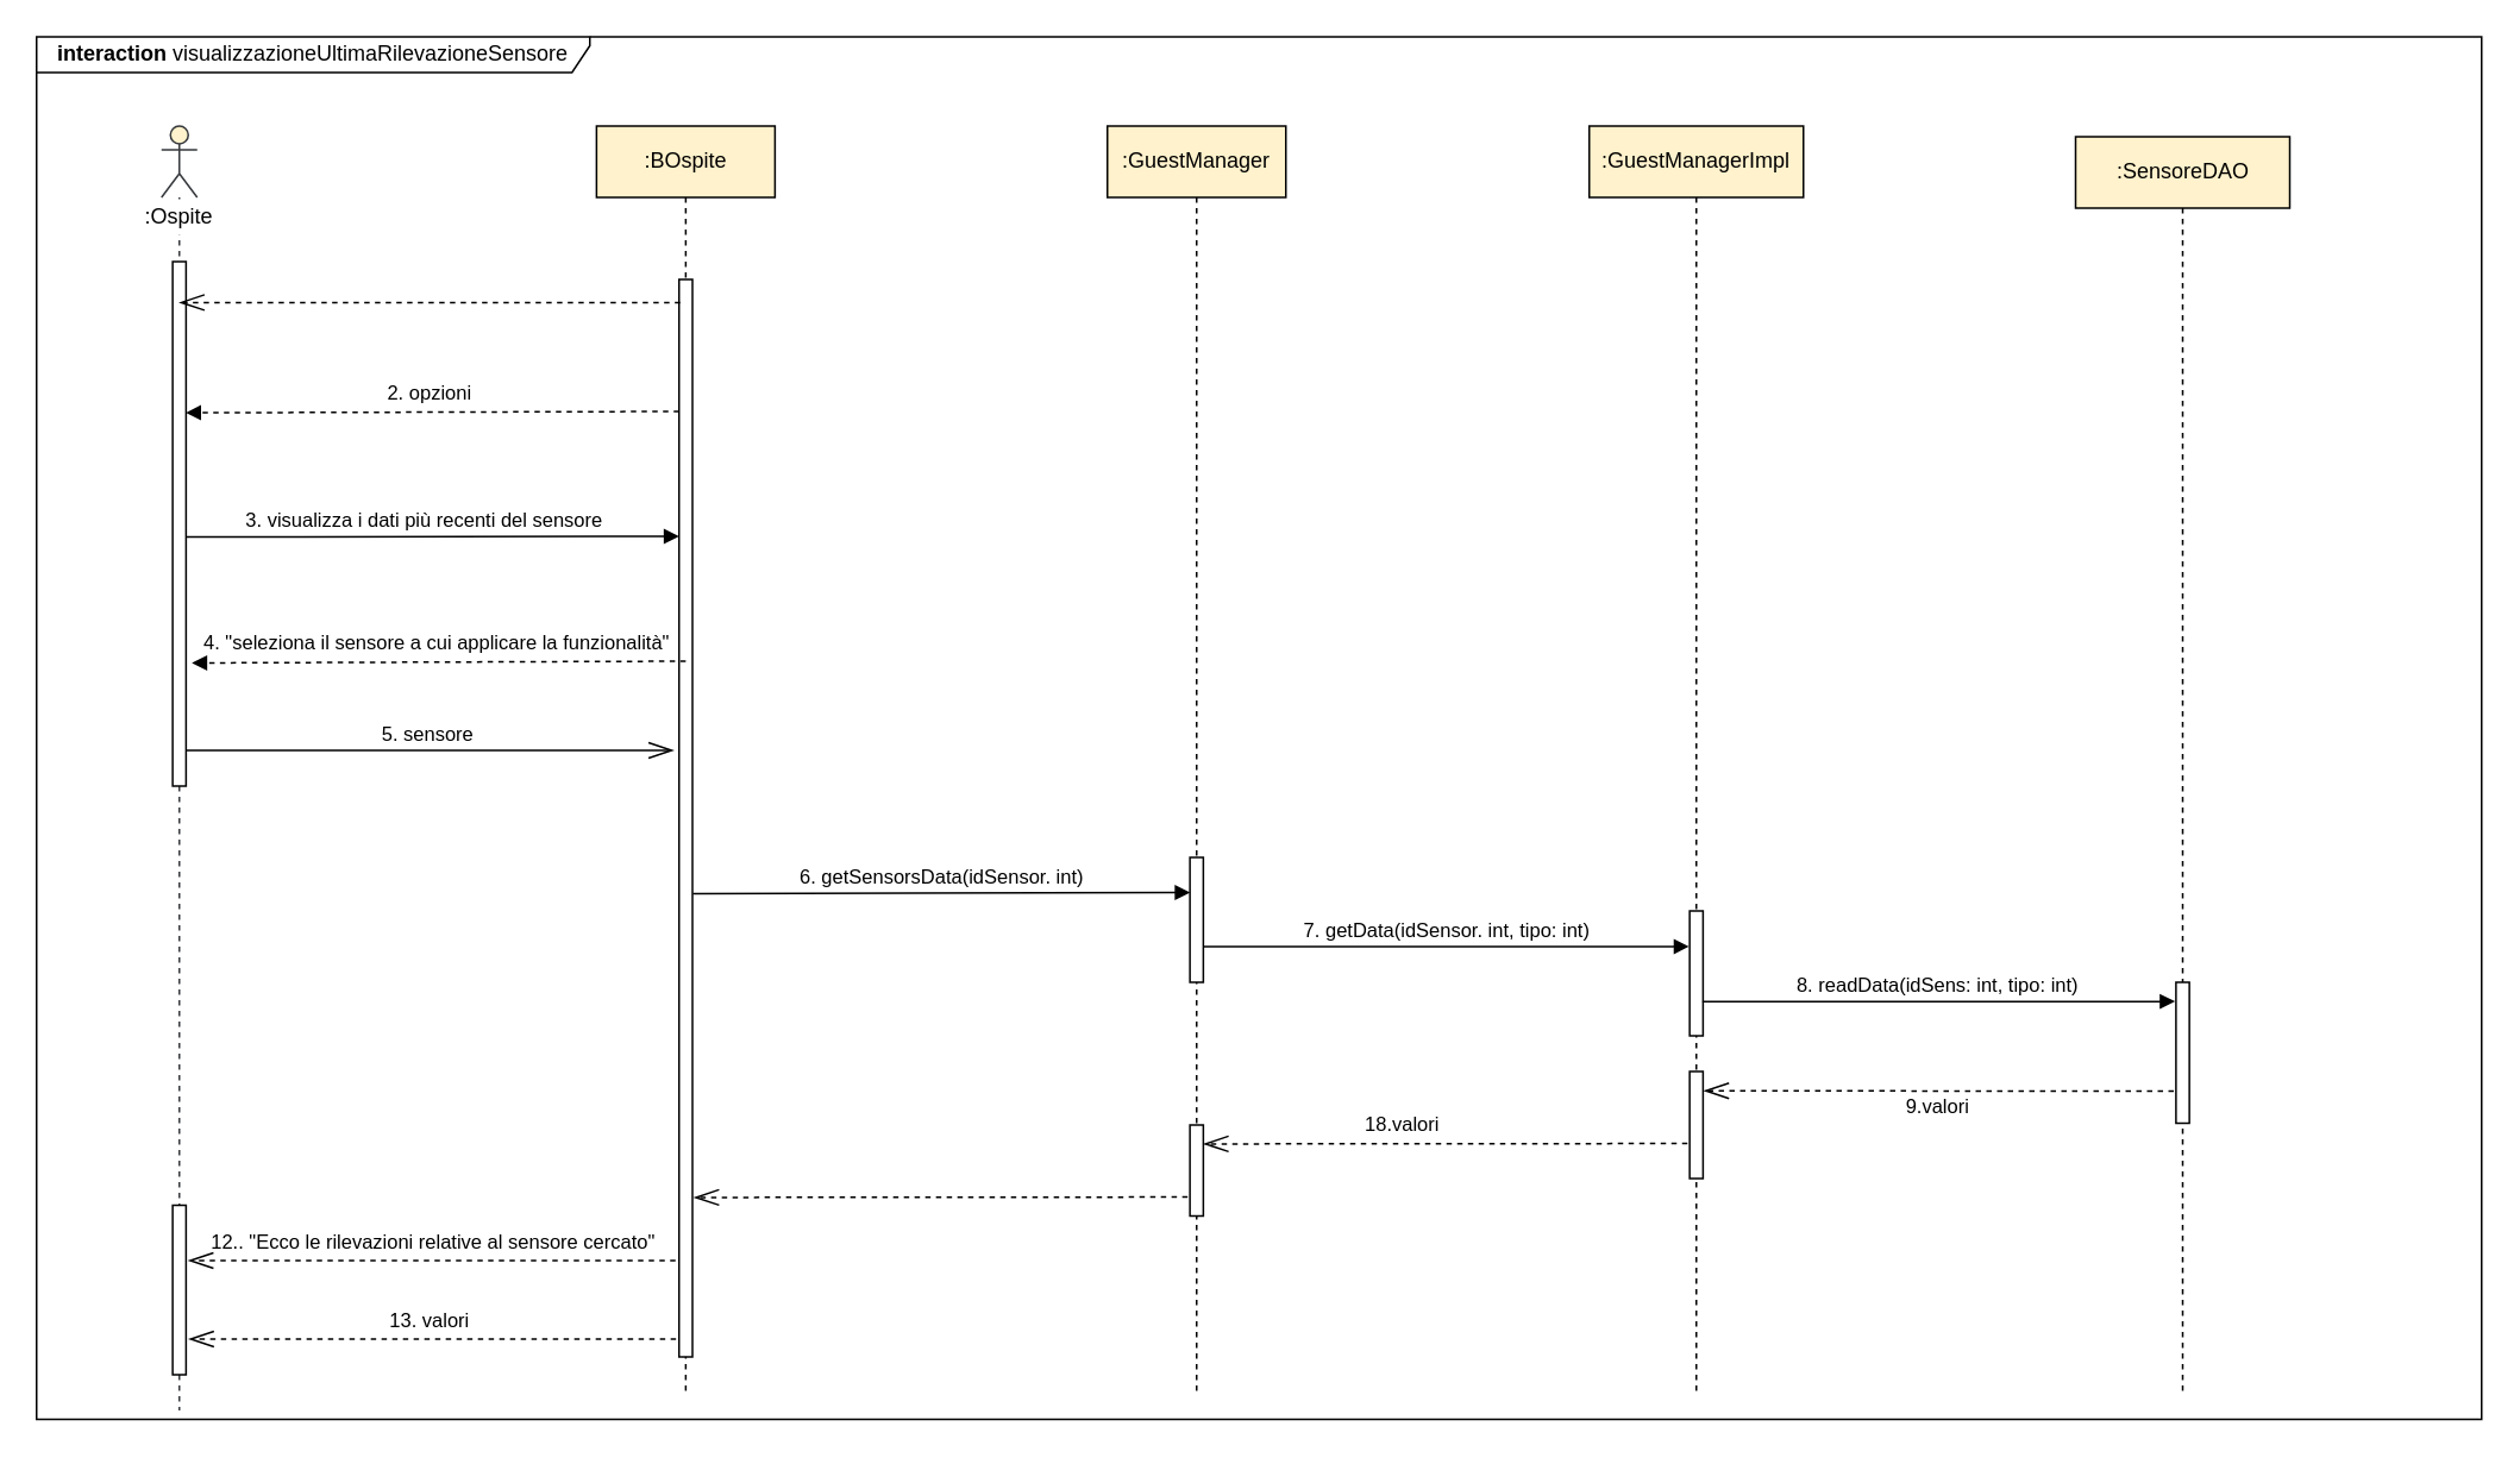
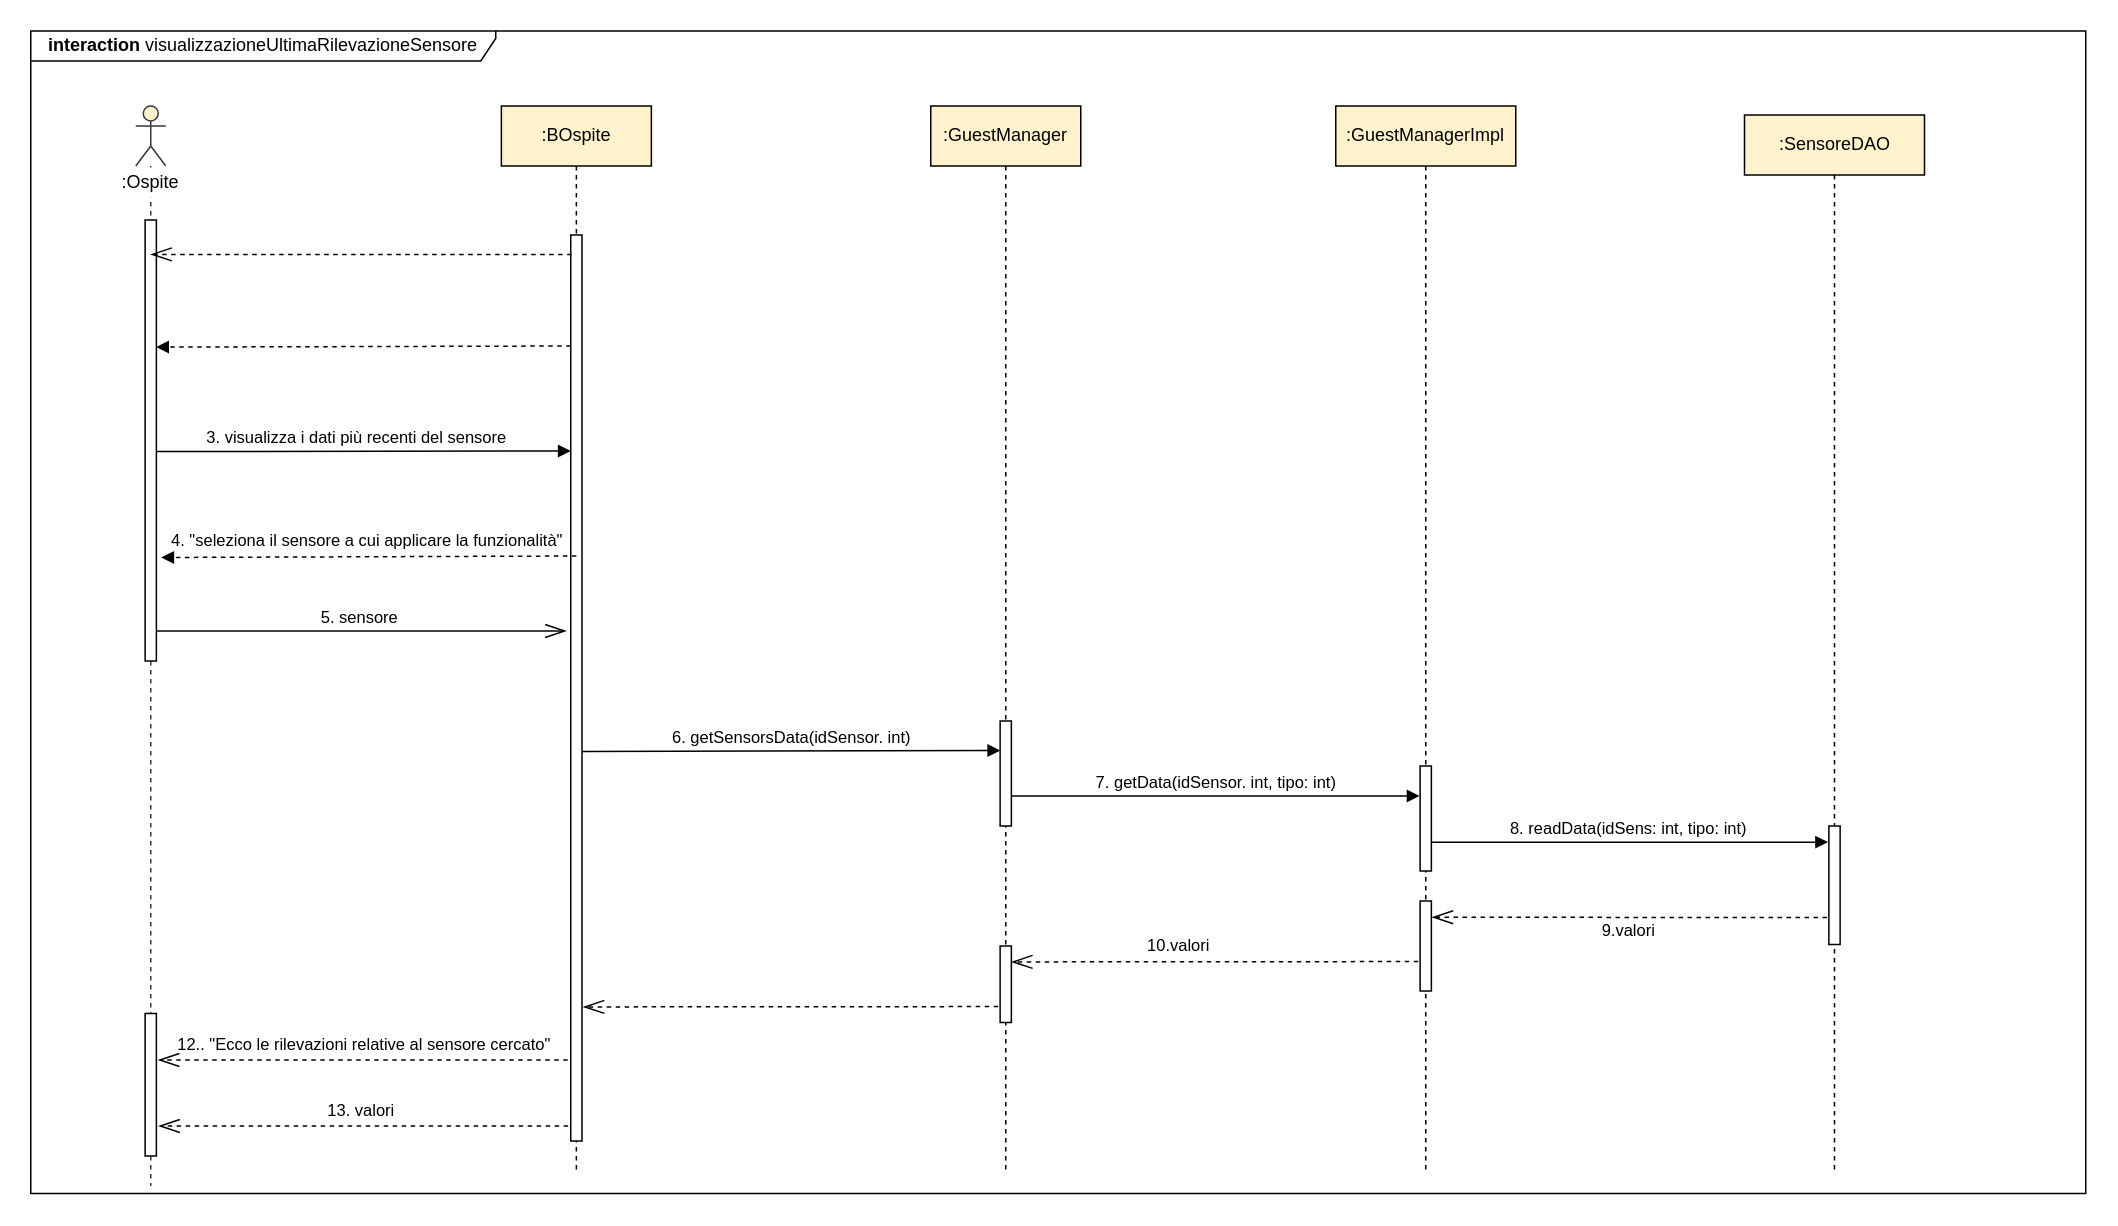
  <mxCell id="0" />
  <mxCell id="1" parent="0" />
  <mxCell id="2" value="5. sensore" style="html=1;verticalAlign=bottom;startArrow=none;endArrow=openThin;startSize=6;startFill=0;endFill=0;endSize=12;entryX=-0.4;entryY=0.437;entryDx=0;entryDy=0;entryPerimeter=0;" parent="1" source="7" target="5" edge="1"><mxGeometry x="-0.013" relative="1" as="geometry"><mxPoint x="110" y="420" as="sourcePoint" /><mxPoint x="380" y="320" as="targetPoint" /><mxPoint as="offset" /></mxGeometry></mxCell>
  <mxCell id="3" value="&lt;b&gt;interaction&amp;nbsp;&lt;/b&gt;visualizzazioneUltimaRilevazioneSensore" style="shape=umlFrame;whiteSpace=wrap;html=1;width=310;height=20;" parent="1" vertex="1"><mxGeometry x="20" y="20" width="1370" height="775" as="geometry" /></mxCell>
  <mxCell id="4" value=":BOspite" style="shape=umlLifeline;perimeter=lifelinePerimeter;whiteSpace=wrap;html=1;container=1;collapsible=0;recursiveResize=0;outlineConnect=0;fillColor=#FFF2CC;" parent="1" vertex="1"><mxGeometry x="333.75" y="70" width="100" height="710" as="geometry" /></mxCell>
  <mxCell id="5" value="" style="html=1;points=[];perimeter=orthogonalPerimeter;fillColor=#ffffff;" parent="4" vertex="1"><mxGeometry x="46.25" y="86" width="7.5" height="604" as="geometry" /></mxCell>
  <mxCell id="6" value="" style="shape=umlLifeline;participant=umlActor;perimeter=lifelinePerimeter;whiteSpace=wrap;html=1;container=1;collapsible=0;recursiveResize=0;verticalAlign=top;spacingTop=36;outlineConnect=0;strokeColor=#36393d;fillColor=#FFF2CC;" parent="1" vertex="1"><mxGeometry x="90" y="70" width="20" height="720" as="geometry" /></mxCell>
  <mxCell id="7" value="" style="html=1;points=[];perimeter=orthogonalPerimeter;fillColor=#ffffff;" parent="6" vertex="1"><mxGeometry x="6.25" y="76" width="7.5" height="294" as="geometry" /></mxCell>
  <mxCell id="8" value=":Ospite" style="text;html=1;strokeColor=none;align=center;verticalAlign=middle;whiteSpace=wrap;rounded=0;fillColor=#ffffff;" parent="1" vertex="1"><mxGeometry x="70" y="111" width="60" height="20" as="geometry" /></mxCell>
  <mxCell id="9" value=":GuestManagerImpl" style="shape=umlLifeline;perimeter=lifelinePerimeter;whiteSpace=wrap;html=1;container=1;collapsible=0;recursiveResize=0;outlineConnect=0;fillColor=#FFF2CC;" parent="1" vertex="1"><mxGeometry x="890" y="70" width="120" height="710" as="geometry" /></mxCell>
  <mxCell id="10" value="" style="html=1;points=[];perimeter=orthogonalPerimeter;fillColor=#ffffff;" parent="9" vertex="1"><mxGeometry x="56.25" y="440" width="7.5" height="70" as="geometry" /></mxCell>
  <mxCell id="11" value="" style="html=1;points=[];perimeter=orthogonalPerimeter;fillColor=#ffffff;" parent="9" vertex="1"><mxGeometry x="56.25" y="530" width="7.5" height="60" as="geometry" /></mxCell>
  <mxCell id="12" value=":GuestManager" style="shape=umlLifeline;perimeter=lifelinePerimeter;whiteSpace=wrap;html=1;container=1;collapsible=0;recursiveResize=0;outlineConnect=0;fillColor=#FFF2CC;" parent="1" vertex="1"><mxGeometry x="620" y="70" width="100" height="710" as="geometry" /></mxCell>
  <mxCell id="13" value="" style="html=1;points=[];perimeter=orthogonalPerimeter;fillColor=#ffffff;" parent="12" vertex="1"><mxGeometry x="46.25" y="410" width="7.5" height="70" as="geometry" /></mxCell>
  <mxCell id="14" value="" style="html=1;points=[];perimeter=orthogonalPerimeter;fillColor=#ffffff;" parent="12" vertex="1"><mxGeometry x="46.25" y="560" width="7.5" height="51" as="geometry" /></mxCell>
  <mxCell id="15" value=":SensoreDAO" style="shape=umlLifeline;perimeter=lifelinePerimeter;whiteSpace=wrap;html=1;container=1;collapsible=0;recursiveResize=0;outlineConnect=0;fillColor=#FFF2CC;" parent="1" vertex="1"><mxGeometry x="1162.5" y="76" width="120" height="704" as="geometry" /></mxCell>
  <mxCell id="16" value="" style="html=1;points=[];perimeter=orthogonalPerimeter;fillColor=#ffffff;" parent="15" vertex="1"><mxGeometry x="56.25" y="474" width="7.5" height="79" as="geometry" /></mxCell>
  <mxCell id="17" value="6. getSensorsData(idSensor. int)" style="html=1;verticalAlign=bottom;startArrow=none;endArrow=block;startSize=8;startFill=0;entryX=0.011;entryY=0.281;entryDx=0;entryDy=0;entryPerimeter=0;exitX=1.032;exitY=0.57;exitDx=0;exitDy=0;exitPerimeter=0;" parent="1" source="5" target="13" edge="1"><mxGeometry relative="1" as="geometry"><mxPoint x="384" y="500" as="sourcePoint" /><mxPoint x="650" y="570" as="targetPoint" /></mxGeometry></mxCell>
  <mxCell id="18" value="7. getData(idSensor. int, tipo: int)" style="html=1;verticalAlign=bottom;startArrow=none;endArrow=block;startSize=8;startFill=0;exitX=1.007;exitY=0.714;exitDx=0;exitDy=0;exitPerimeter=0;entryX=-0.043;entryY=0.285;entryDx=0;entryDy=0;entryPerimeter=0;" parent="1" source="13" target="10" edge="1"><mxGeometry relative="1" as="geometry"><mxPoint x="670" y="600" as="sourcePoint" /><mxPoint x="935" y="530" as="targetPoint" /></mxGeometry></mxCell>
  <mxCell id="19" value="8. readData(idSens: int, tipo: int)" style="html=1;verticalAlign=bottom;startArrow=none;endArrow=block;startSize=8;startFill=0;exitX=0.953;exitY=0.726;exitDx=0;exitDy=0;exitPerimeter=0;entryX=-0.07;entryY=0.136;entryDx=0;entryDy=0;entryPerimeter=0;" parent="1" source="10" target="16" edge="1"><mxGeometry relative="1" as="geometry"><mxPoint x="950" y="630.5" as="sourcePoint" /><mxPoint x="1210" y="561" as="targetPoint" /></mxGeometry></mxCell>
  <mxCell id="20" value="" style="endArrow=openThin;dashed=1;endFill=0;endSize=12;html=1;entryX=1.06;entryY=0.18;entryDx=0;entryDy=0;entryPerimeter=0;exitX=-0.165;exitY=0.773;exitDx=0;exitDy=0;exitPerimeter=0;" parent="1" source="16" target="11" edge="1"><mxGeometry width="160" relative="1" as="geometry"><mxPoint x="1200" y="611" as="sourcePoint" /><mxPoint x="950" y="680" as="targetPoint" /><Array as="points" /></mxGeometry></mxCell>
  <mxCell id="21" value="&lt;font style=&quot;font-size: 11px&quot;&gt;9.valori&lt;/font&gt;" style="text;html=1;align=center;verticalAlign=middle;resizable=0;points=[];autosize=1;" parent="1" vertex="1"><mxGeometry x="1060" y="610" width="50" height="20" as="geometry" /></mxCell>
  <mxCell id="22" value="" style="endArrow=openThin;dashed=1;endFill=0;endSize=12;html=1;entryX=1.007;entryY=0.208;entryDx=0;entryDy=0;entryPerimeter=0;exitX=-0.167;exitY=0.673;exitDx=0;exitDy=0;exitPerimeter=0;" parent="1" source="11" target="14" edge="1"><mxGeometry width="160" relative="1" as="geometry"><mxPoint x="930" y="710" as="sourcePoint" /><mxPoint x="670" y="710" as="targetPoint" /><Array as="points" /></mxGeometry></mxCell>
- <mxCell id="23" value="&lt;span style=&quot;font-size: 11px&quot;&gt;18.valori&lt;/span&gt;" style="text;html=1;align=center;verticalAlign=middle;resizable=0;points=[];autosize=1;" parent="1" vertex="1"><mxGeometry x="755" y="620" width="60" height="20" as="geometry" /></mxCell>
+ <mxCell id="23" value="&lt;span style=&quot;font-size: 11px&quot;&gt;10.valori&lt;/span&gt;" style="text;html=1;align=center;verticalAlign=middle;resizable=0;points=[];autosize=1;" parent="1" vertex="1"><mxGeometry x="755" y="620" width="60" height="20" as="geometry" /></mxCell>
  <mxCell id="24" value="" style="endArrow=openThin;dashed=1;endFill=0;endSize=12;html=1;exitX=-0.174;exitY=0.792;exitDx=0;exitDy=0;exitPerimeter=0;entryX=1.11;entryY=0.852;entryDx=0;entryDy=0;entryPerimeter=0;" parent="1" source="14" target="5" edge="1"><mxGeometry width="160" relative="1" as="geometry"><mxPoint x="650" y="740" as="sourcePoint" /><mxPoint x="390" y="670" as="targetPoint" /><Array as="points" /></mxGeometry></mxCell>
  <mxCell id="25" value="&lt;span style=&quot;font-size: 11px&quot;&gt;13. valori&lt;/span&gt;" style="text;html=1;align=center;verticalAlign=middle;resizable=0;points=[];autosize=1;" parent="1" vertex="1"><mxGeometry x="210" y="730" width="60" height="20" as="geometry" /></mxCell>
  <mxCell id="26" value="&lt;font style=&quot;font-size: 11px&quot;&gt;12.. &quot;Ecco le rilevazioni relative al sensore cercato&quot;&lt;/font&gt;" style="text;html=1;align=center;verticalAlign=middle;resizable=0;points=[];autosize=1;" parent="1" vertex="1"><mxGeometry x="111.78" y="686" width="260" height="20" as="geometry" /></mxCell>
  <mxCell id="27" value="" style="endArrow=openThin;dashed=1;endFill=0;endSize=12;html=1;" parent="1" edge="1"><mxGeometry width="160" relative="1" as="geometry"><mxPoint x="378" y="706" as="sourcePoint" /><mxPoint x="105" y="706" as="targetPoint" /><Array as="points" /></mxGeometry></mxCell>
  <mxCell id="28" value="" style="endArrow=openThin;dashed=1;endFill=0;endSize=12;html=1;exitX=-0.156;exitY=0.885;exitDx=0;exitDy=0;exitPerimeter=0;entryX=0.5;entryY=0.078;entryDx=0;entryDy=0;entryPerimeter=0;" parent="1" target="7" edge="1"><mxGeometry width="160" relative="1" as="geometry"><mxPoint x="380.61" y="169.04" as="sourcePoint" /><mxPoint x="110" y="169" as="targetPoint" /><Array as="points" /></mxGeometry></mxCell>
  <mxCell id="29" value="" style="html=1;points=[];perimeter=orthogonalPerimeter;fillColor=#ffffff;" parent="1" vertex="1"><mxGeometry x="96.25" y="675" width="7.5" height="95" as="geometry" /></mxCell>
  <mxCell id="30" value="" style="endArrow=openThin;dashed=1;endFill=0;endSize=12;html=1;" parent="1" edge="1"><mxGeometry width="160" relative="1" as="geometry"><mxPoint x="378.28" y="750" as="sourcePoint" /><mxPoint x="105.28" y="750" as="targetPoint" /><Array as="points" /></mxGeometry></mxCell>
  <mxCell id="31" value="" style="endArrow=block;dashed=1;endFill=1;endSize=6;html=1;entryX=0.974;entryY=0.698;entryDx=0;entryDy=0;entryPerimeter=0;startSize=8;" parent="1" edge="1"><mxGeometry width="160" relative="1" as="geometry"><mxPoint x="380" y="230" as="sourcePoint" /><mxPoint x="103.555" y="230.74" as="targetPoint" /><Array as="points" /></mxGeometry></mxCell>
- <mxCell id="32" value="&lt;font style=&quot;font-size: 11px&quot;&gt;2. opzioni&lt;/font&gt;" style="text;html=1;align=center;verticalAlign=middle;resizable=0;points=[];autosize=1;" parent="1" vertex="1"><mxGeometry x="210" y="210" width="60" height="20" as="geometry" /></mxCell>
  <mxCell id="33" value="3. visualizza i dati più recenti del sensore" style="html=1;verticalAlign=bottom;startArrow=none;endArrow=block;startSize=8;startFill=0;endFill=1;endSize=6;exitX=0.998;exitY=0.507;exitDx=0;exitDy=0;exitPerimeter=0;" parent="1" edge="1"><mxGeometry x="-0.036" relative="1" as="geometry"><mxPoint x="103.745" y="300.408" as="sourcePoint" /><mxPoint x="380.01" y="300" as="targetPoint" /><mxPoint as="offset" /></mxGeometry></mxCell>
  <mxCell id="34" value="" style="endArrow=block;dashed=1;endFill=1;endSize=6;html=1;startSize=8;" parent="1" edge="1"><mxGeometry width="160" relative="1" as="geometry"><mxPoint x="383.75" y="370" as="sourcePoint" /><mxPoint x="107" y="371" as="targetPoint" /><Array as="points" /></mxGeometry></mxCell>
  <mxCell id="35" value="&lt;font style=&quot;font-size: 11px&quot;&gt;4. &quot;seleziona il sensore a cui applicare la funzionalità&quot;&lt;/font&gt;" style="text;html=1;align=center;verticalAlign=middle;resizable=0;points=[];autosize=1;" parent="1" vertex="1"><mxGeometry x="103.75" y="350" width="280" height="20" as="geometry" /></mxCell>
